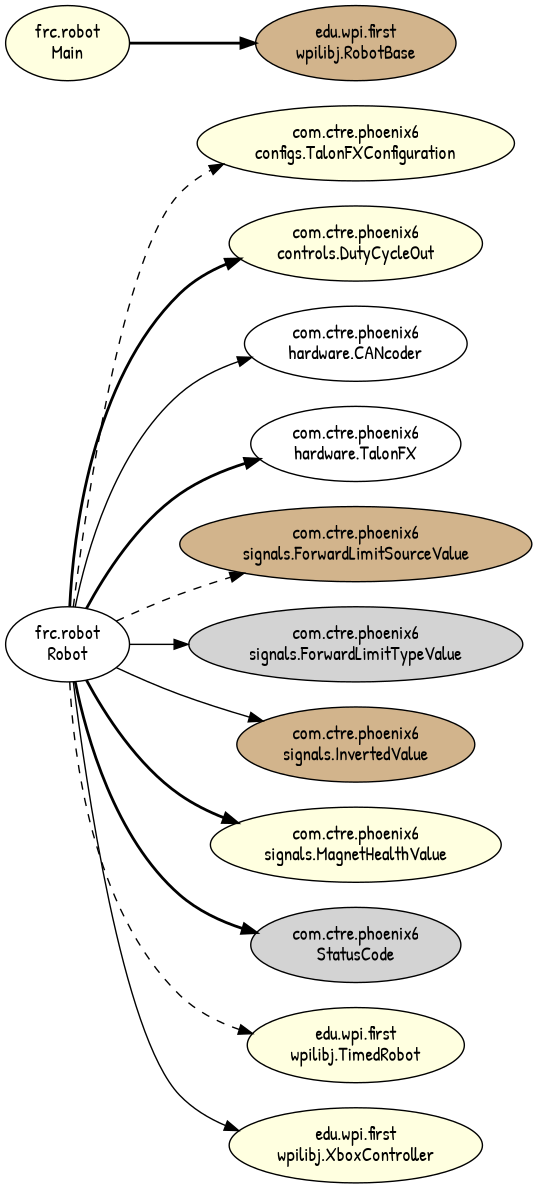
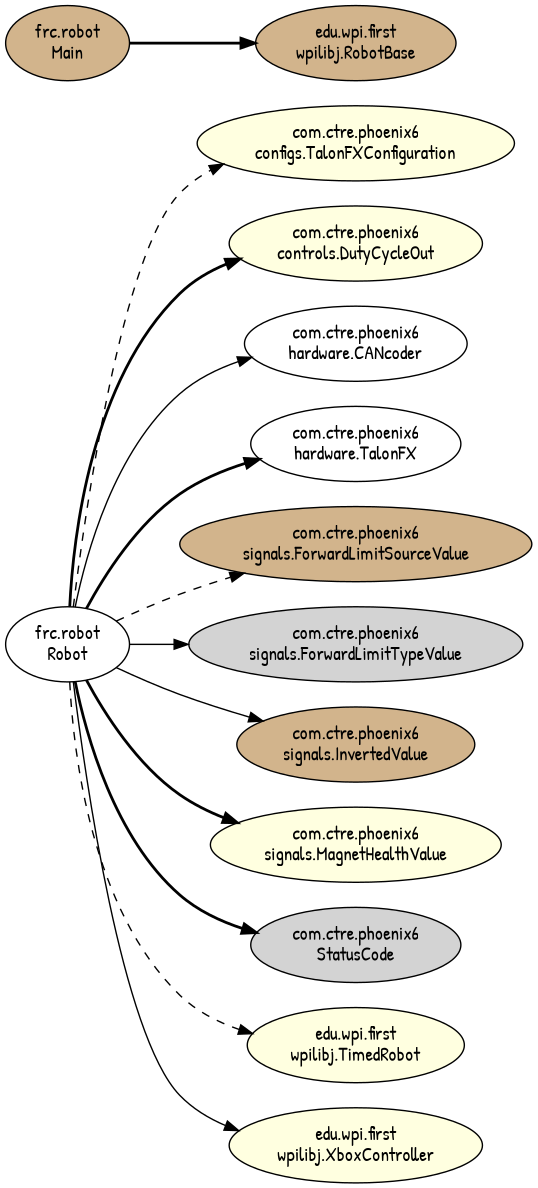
  digraph {
    constraint=false
    fontname="Patrick Hand"
    rankdir=LR
    node [fillcolor=lightyellow fontname="Patrick Hand" style=filled]
    edge [fontname="Patrick Hand" style=bold]
    n1 [label="com.ctre.phoenix6\nconfigs.TalonFXConfiguration"]
    n2 [label="com.ctre.phoenix6\ncontrols.DutyCycleOut"]
    n3 [fillcolor=white label="com.ctre.phoenix6\nhardware.CANcoder"]
    n4 [fillcolor=white label="com.ctre.phoenix6\nhardware.TalonFX"]
    n5 [fillcolor=tan label="com.ctre.phoenix6\nsignals.ForwardLimitSourceValue"]
    n6 [fillcolor=lightgrey label="com.ctre.phoenix6\nsignals.ForwardLimitTypeValue"]
    n7 [fillcolor=tan label="com.ctre.phoenix6\nsignals.InvertedValue"]
    n8 [label="com.ctre.phoenix6\nsignals.MagnetHealthValue"]
    n9 [fillcolor=lightgrey label="com.ctre.phoenix6\nStatusCode"]
    n10 [fillcolor=tan label="edu.wpi.first\nwpilibj.RobotBase"]
    n11 [label="edu.wpi.first\nwpilibj.TimedRobot"]
    n12 [label="edu.wpi.first\nwpilibj.XboxController"]
-   n13 [label="frc.robot\nMain"]
+   n13 [fillcolor=tan label="frc.robot\nMain"]
    n14 [fillcolor=white label="frc.robot\nRobot"]
    n13 -> n10
    n14 -> n1 [style=dashed]
    n14 -> n2
    n14 -> n3 [style=solid]
    n14 -> n4
    n14 -> n5 [style=dashed]
    n14 -> n6 [style=solid]
    n14 -> n7 [style=solid]
    n14 -> n8
    n14 -> n9
    n14 -> n11 [style=dashed]
    n14 -> n12 [style=solid]
  }
